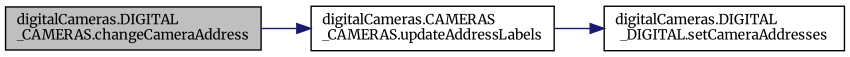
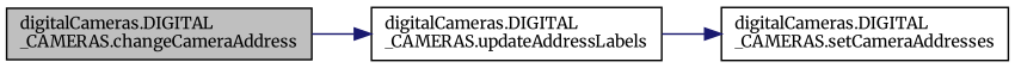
  digraph {
    fontname=Merriweather
    rankdir=LR
    node [color=black fillcolor=white fontname=Merriweather fontsize=10 shape=record style=filled]
    edge [color=midnightblue fontname=Merriweather fontsize=10 labelfontname=Helvetica labelfontsize=10 style=solid]
    n1 [fillcolor=grey75 fontcolor=black height=0.2 label="digitalCameras.DIGITAL\l_CAMERAS.changeCameraAddress" width=0.4]
-   n2 [height=0.2 label="digitalCameras.CAMERAS\l_CAMERAS.updateAddressLabels" width=0.4]
-   n3 [height=0.2 label="digitalCameras.DIGITAL\l_DIGITAL.setCameraAddresses" width=0.4]
+   n2 [height=0.2 label="digitalCameras.DIGITAL\l_CAMERAS.updateAddressLabels" width=0.4]
+   n3 [height=0.2 label="digitalCameras.DIGITAL\l_CAMERAS.setCameraAddresses" width=0.4]
    n1 -> n2
    n2 -> n3
  }
